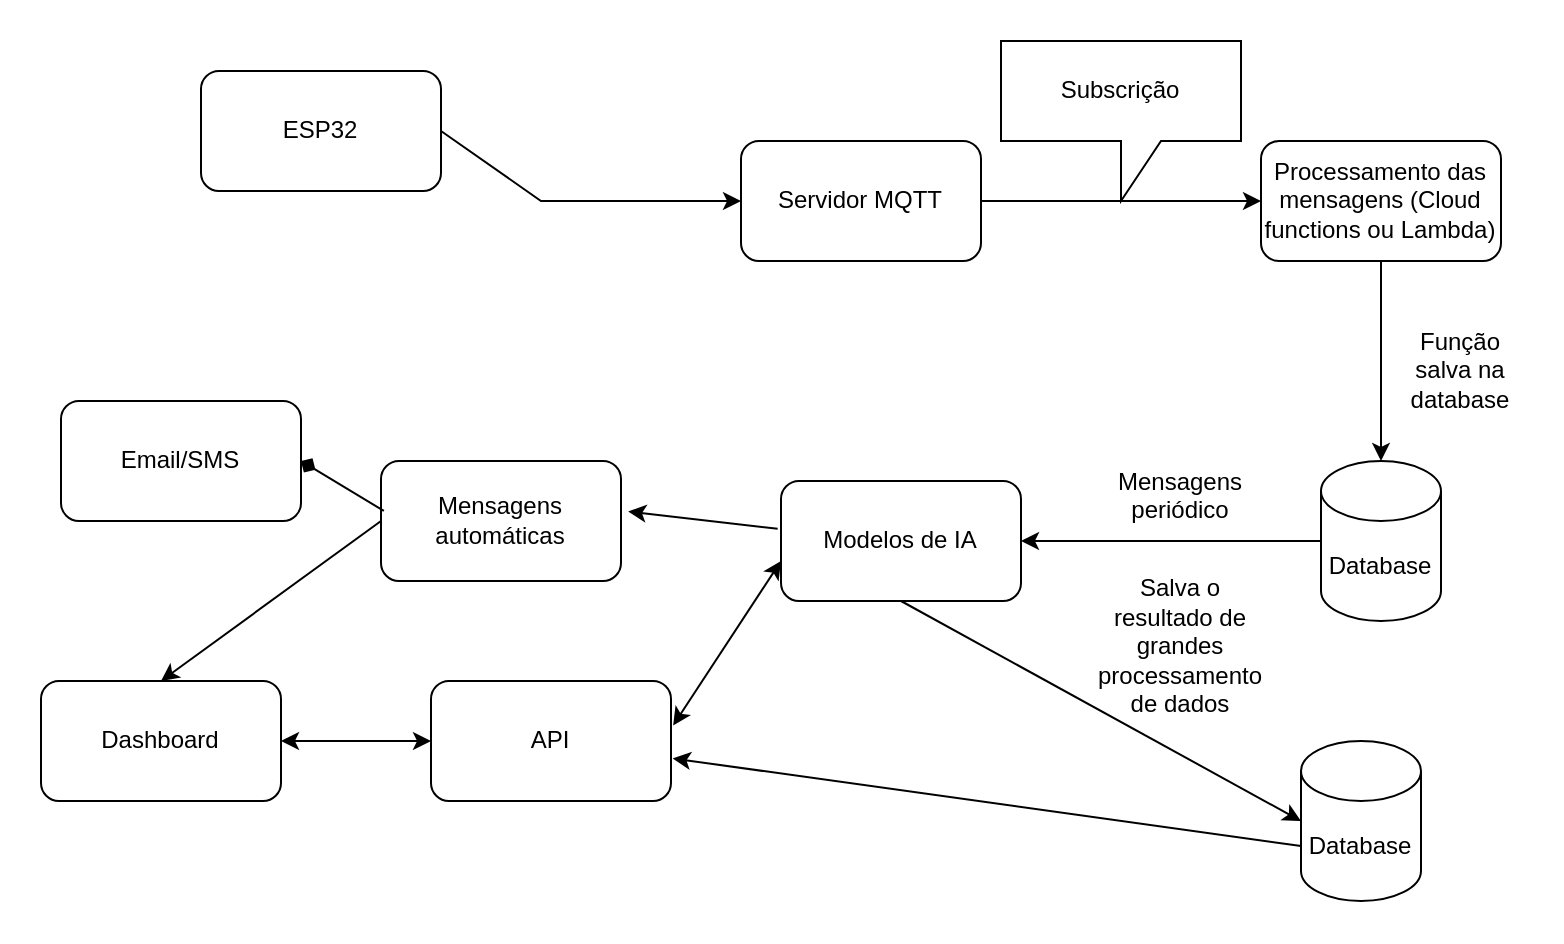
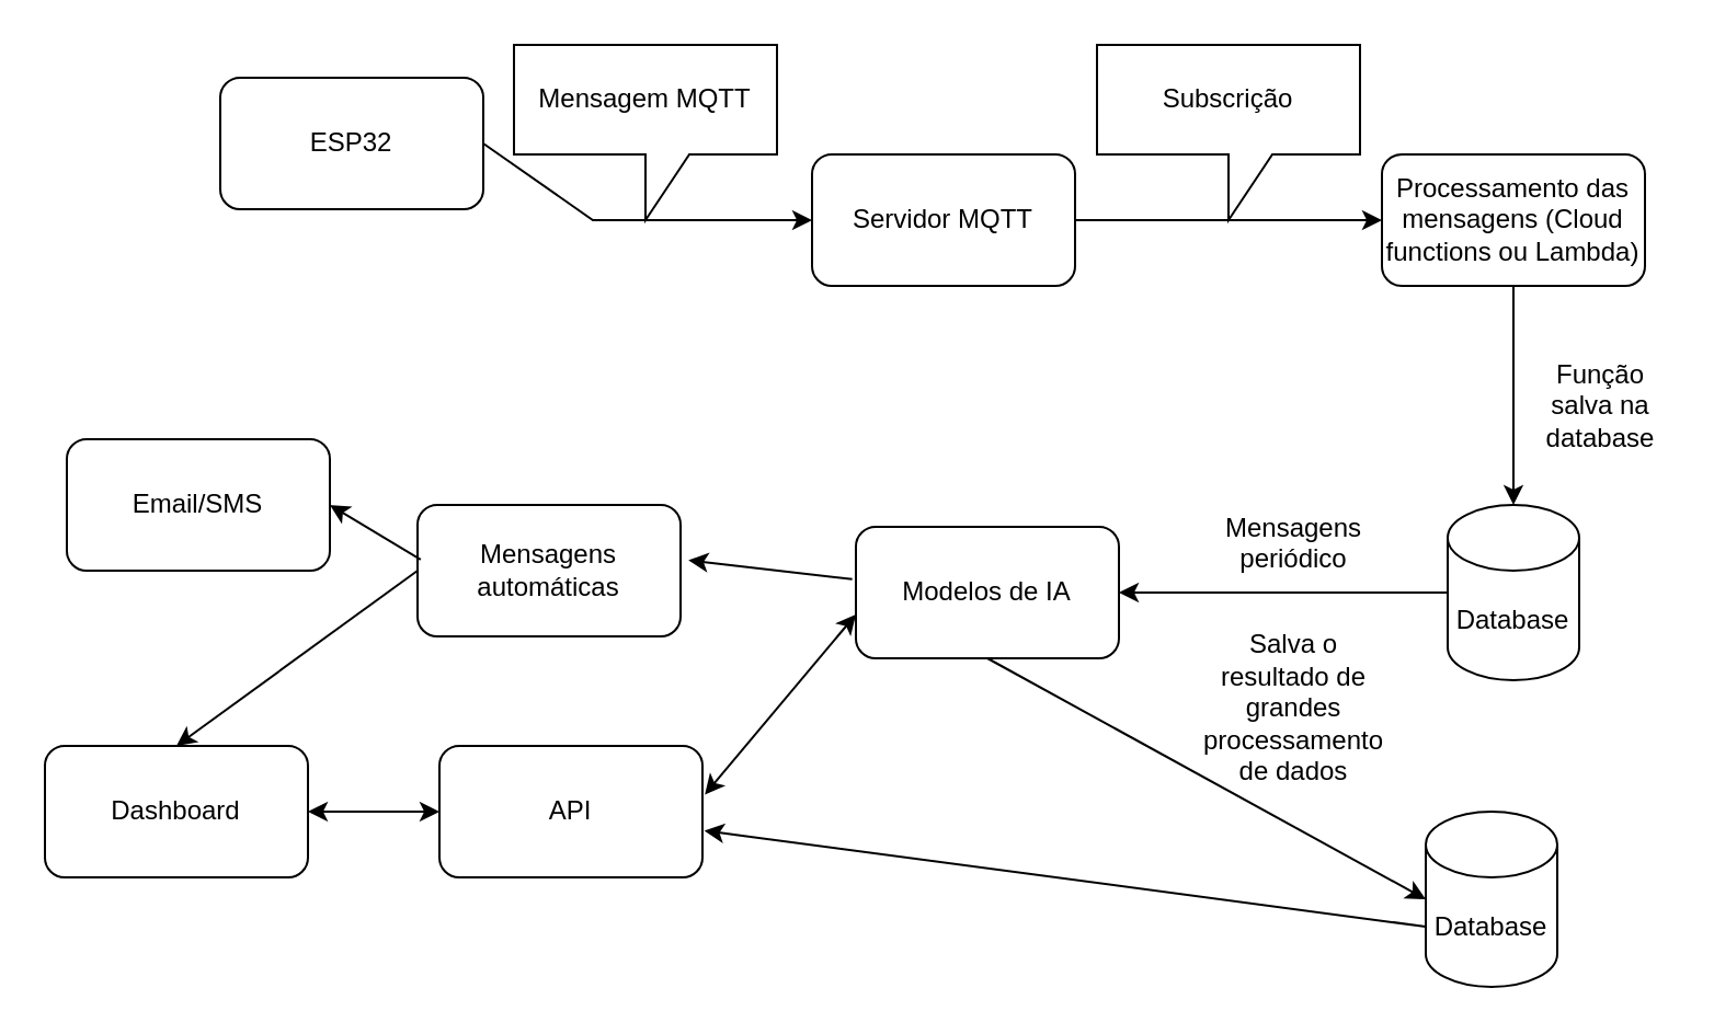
  <mxCell id="0" />
  <mxCell id="1" parent="0" />
  <mxCell id="2" value="ESP32" style="rounded=1;whiteSpace=wrap;html=1;" vertex="1" parent="1"><mxGeometry x="100" y="35" width="120" height="60" as="geometry" /></mxCell>
  <mxCell id="3" value="Servidor MQTT" style="rounded=1;whiteSpace=wrap;html=1;" vertex="1" parent="1"><mxGeometry x="370" y="70" width="120" height="60" as="geometry" /></mxCell>
  <mxCell id="4" value="" style="endArrow=classic;html=1;rounded=0;entryX=0;entryY=0.5;entryDx=0;entryDy=0;exitX=1;exitY=0.5;exitDx=0;exitDy=0;" edge="1" parent="1" source="2" target="3"><mxGeometry width="50" height="50" relative="1" as="geometry"><mxPoint x="390" y="370" as="sourcePoint" /><mxPoint x="440" y="320" as="targetPoint" /><Array as="points"><mxPoint x="270" y="100" /></Array></mxGeometry></mxCell>
+ <mxCell id="5" value="Mensagem MQTT" style="shape=callout;whiteSpace=wrap;html=1;perimeter=calloutPerimeter;" vertex="1" parent="1"><mxGeometry x="234" y="20" width="120" height="80" as="geometry" /></mxCell>
  <mxCell id="6" value="&lt;div&gt;Processamento das mensagens (Cloud functions ou Lambda)&lt;/div&gt;" style="rounded=1;whiteSpace=wrap;html=1;" vertex="1" parent="1"><mxGeometry x="630" y="70" width="120" height="60" as="geometry" /></mxCell>
  <mxCell id="7" value="" style="endArrow=classic;html=1;rounded=0;exitX=1;exitY=0.5;exitDx=0;exitDy=0;entryX=0;entryY=0.5;entryDx=0;entryDy=0;" edge="1" parent="1" source="3" target="6"><mxGeometry width="50" height="50" relative="1" as="geometry"><mxPoint x="340" y="250" as="sourcePoint" /><mxPoint x="390" y="200" as="targetPoint" /></mxGeometry></mxCell>
  <mxCell id="8" value="&lt;div&gt;Subscrição&lt;/div&gt;" style="shape=callout;whiteSpace=wrap;html=1;perimeter=calloutPerimeter;" vertex="1" parent="1"><mxGeometry x="500" y="20" width="120" height="80" as="geometry" /></mxCell>
  <mxCell id="9" value="Database" style="shape=cylinder3;whiteSpace=wrap;html=1;boundedLbl=1;backgroundOutline=1;size=15;" vertex="1" parent="1"><mxGeometry x="660" y="230" width="60" height="80" as="geometry" /></mxCell>
  <mxCell id="10" value="" style="endArrow=classic;html=1;rounded=0;exitX=0.5;exitY=1;exitDx=0;exitDy=0;entryX=0.5;entryY=0;entryDx=0;entryDy=0;entryPerimeter=0;" edge="1" parent="1" source="6" target="9"><mxGeometry width="50" height="50" relative="1" as="geometry"><mxPoint x="410" y="250" as="sourcePoint" /><mxPoint x="460" y="200" as="targetPoint" /></mxGeometry></mxCell>
  <mxCell id="11" value="&lt;div&gt;Função salva na database&lt;/div&gt;" style="text;html=1;align=center;verticalAlign=middle;whiteSpace=wrap;rounded=0;" vertex="1" parent="1"><mxGeometry x="700" y="170" width="60" height="30" as="geometry" /></mxCell>
  <mxCell id="12" value="" style="endArrow=classic;html=1;rounded=0;exitX=0;exitY=0.5;exitDx=0;exitDy=0;exitPerimeter=0;" edge="1" parent="1" source="9"><mxGeometry width="50" height="50" relative="1" as="geometry"><mxPoint x="410" y="250" as="sourcePoint" /><mxPoint x="510" y="270" as="targetPoint" /></mxGeometry></mxCell>
  <mxCell id="13" value="&lt;div&gt;Modelos de IA&lt;/div&gt;" style="rounded=1;whiteSpace=wrap;html=1;" vertex="1" parent="1"><mxGeometry x="390" y="240" width="120" height="60" as="geometry" /></mxCell>
  <mxCell id="14" value="&lt;div&gt;Mensagens periódico&lt;/div&gt;&lt;div&gt;&lt;br&gt;&lt;/div&gt;" style="text;html=1;align=center;verticalAlign=middle;whiteSpace=wrap;rounded=0;" vertex="1" parent="1"><mxGeometry x="560" y="240" width="60" height="30" as="geometry" /></mxCell>
- <mxCell id="15" value="&lt;div&gt;API&lt;/div&gt;" style="rounded=1;whiteSpace=wrap;html=1;" vertex="1" parent="1"><mxGeometry x="215" y="340" width="120" height="60" as="geometry" /></mxCell>
+ <mxCell id="15" value="&lt;div&gt;API&lt;/div&gt;" style="rounded=1;whiteSpace=wrap;html=1;" vertex="1" parent="1"><mxGeometry x="200" y="340" width="120" height="60" as="geometry" /></mxCell>
  <mxCell id="16" value="" style="endArrow=classic;html=1;rounded=0;exitX=-0.014;exitY=0.398;exitDx=0;exitDy=0;entryX=1.03;entryY=0.421;entryDx=0;entryDy=0;entryPerimeter=0;exitPerimeter=0;" edge="1" parent="1" source="13" target="17"><mxGeometry width="50" height="50" relative="1" as="geometry"><mxPoint x="410" y="250" as="sourcePoint" /><mxPoint x="280" y="190" as="targetPoint" /></mxGeometry></mxCell>
  <mxCell id="17" value="&lt;div&gt;Mensagens automáticas&lt;/div&gt;" style="rounded=1;whiteSpace=wrap;html=1;" vertex="1" parent="1"><mxGeometry x="190" y="230" width="120" height="60" as="geometry" /></mxCell>
  <mxCell id="18" value="" style="endArrow=classic;html=1;rounded=0;exitX=0.5;exitY=1;exitDx=0;exitDy=0;entryX=0;entryY=0.5;entryDx=0;entryDy=0;entryPerimeter=0;" edge="1" parent="1" source="13" target="19"><mxGeometry width="50" height="50" relative="1" as="geometry"><mxPoint x="410" y="250" as="sourcePoint" /><mxPoint x="670" y="390" as="targetPoint" /></mxGeometry></mxCell>
  <mxCell id="19" value="&lt;div&gt;Database&lt;/div&gt;" style="shape=cylinder3;whiteSpace=wrap;html=1;boundedLbl=1;backgroundOutline=1;size=15;" vertex="1" parent="1"><mxGeometry x="650" y="370" width="60" height="80" as="geometry" /></mxCell>
  <mxCell id="20" value="&lt;div&gt;Salva o resultado de grandes processamento de dados&lt;/div&gt;&lt;div&gt;&lt;br&gt;&lt;/div&gt;" style="text;html=1;align=center;verticalAlign=middle;whiteSpace=wrap;rounded=0;" vertex="1" parent="1"><mxGeometry x="560" y="310" width="60" height="40" as="geometry" /></mxCell>
  <mxCell id="21" value="" style="endArrow=classic;html=1;rounded=0;exitX=0;exitY=0;exitDx=0;exitDy=52.5;exitPerimeter=0;entryX=1.007;entryY=0.645;entryDx=0;entryDy=0;entryPerimeter=0;" edge="1" parent="1" source="19" target="15"><mxGeometry width="50" height="50" relative="1" as="geometry"><mxPoint x="410" y="250" as="sourcePoint" /><mxPoint x="460" y="200" as="targetPoint" /></mxGeometry></mxCell>
  <mxCell id="22" value="&lt;div&gt;Dashboard&lt;/div&gt;" style="rounded=1;whiteSpace=wrap;html=1;" vertex="1" parent="1"><mxGeometry x="20" y="340" width="120" height="60" as="geometry" /></mxCell>
  <mxCell id="23" value="" style="endArrow=classic;startArrow=classic;html=1;rounded=0;exitX=1;exitY=0.5;exitDx=0;exitDy=0;" edge="1" parent="1" source="22" target="15"><mxGeometry width="50" height="50" relative="1" as="geometry"><mxPoint x="410" y="250" as="sourcePoint" /><mxPoint x="460" y="200" as="targetPoint" /></mxGeometry></mxCell>
  <mxCell id="24" value="" style="endArrow=classic;startArrow=classic;html=1;rounded=0;exitX=1.009;exitY=0.37;exitDx=0;exitDy=0;exitPerimeter=0;" edge="1" parent="1" source="15"><mxGeometry width="50" height="50" relative="1" as="geometry"><mxPoint x="410" y="250" as="sourcePoint" /><mxPoint x="390" y="280" as="targetPoint" /></mxGeometry></mxCell>
  <mxCell id="25" value="" style="endArrow=classic;html=1;rounded=0;exitX=0;exitY=0.5;exitDx=0;exitDy=0;entryX=0.5;entryY=0;entryDx=0;entryDy=0;" edge="1" parent="1" source="17" target="22"><mxGeometry width="50" height="50" relative="1" as="geometry"><mxPoint x="410" y="250" as="sourcePoint" /><mxPoint x="460" y="200" as="targetPoint" /></mxGeometry></mxCell>
  <mxCell id="26" value="Email/SMS" style="rounded=1;whiteSpace=wrap;html=1;" vertex="1" parent="1"><mxGeometry x="30" y="200" width="120" height="60" as="geometry" /></mxCell>
- <mxCell id="27" value="" style="endArrow=diamond;html=1;rounded=0;exitX=0.012;exitY=0.416;exitDx=0;exitDy=0;exitPerimeter=0;entryX=1;entryY=0.5;entryDx=0;entryDy=0;" edge="1" parent="1" source="17" target="26"><mxGeometry width="50" height="50" relative="1" as="geometry"><mxPoint x="410" y="250" as="sourcePoint" /><mxPoint x="460" y="200" as="targetPoint" /></mxGeometry></mxCell>
+ <mxCell id="27" value="" style="endArrow=classic;html=1;rounded=0;exitX=0.012;exitY=0.416;exitDx=0;exitDy=0;exitPerimeter=0;entryX=1;entryY=0.5;entryDx=0;entryDy=0;" edge="1" parent="1" source="17" target="26"><mxGeometry width="50" height="50" relative="1" as="geometry"><mxPoint x="410" y="250" as="sourcePoint" /><mxPoint x="460" y="200" as="targetPoint" /></mxGeometry></mxCell>
